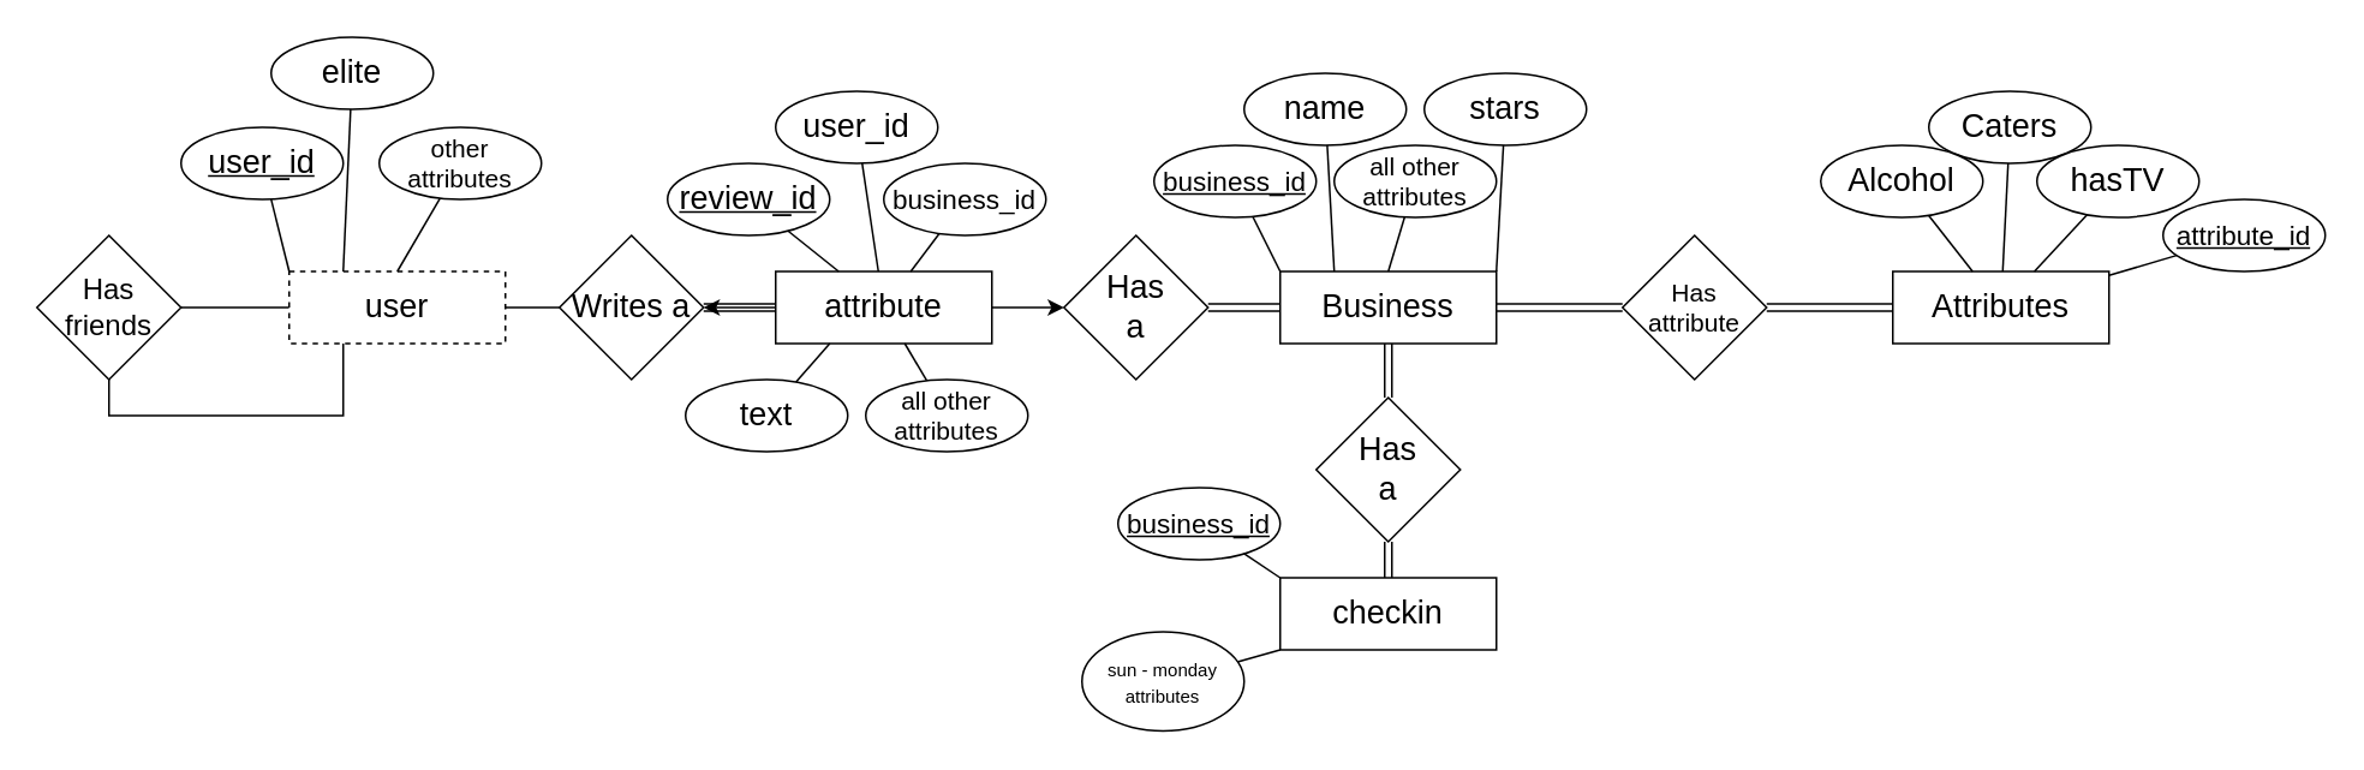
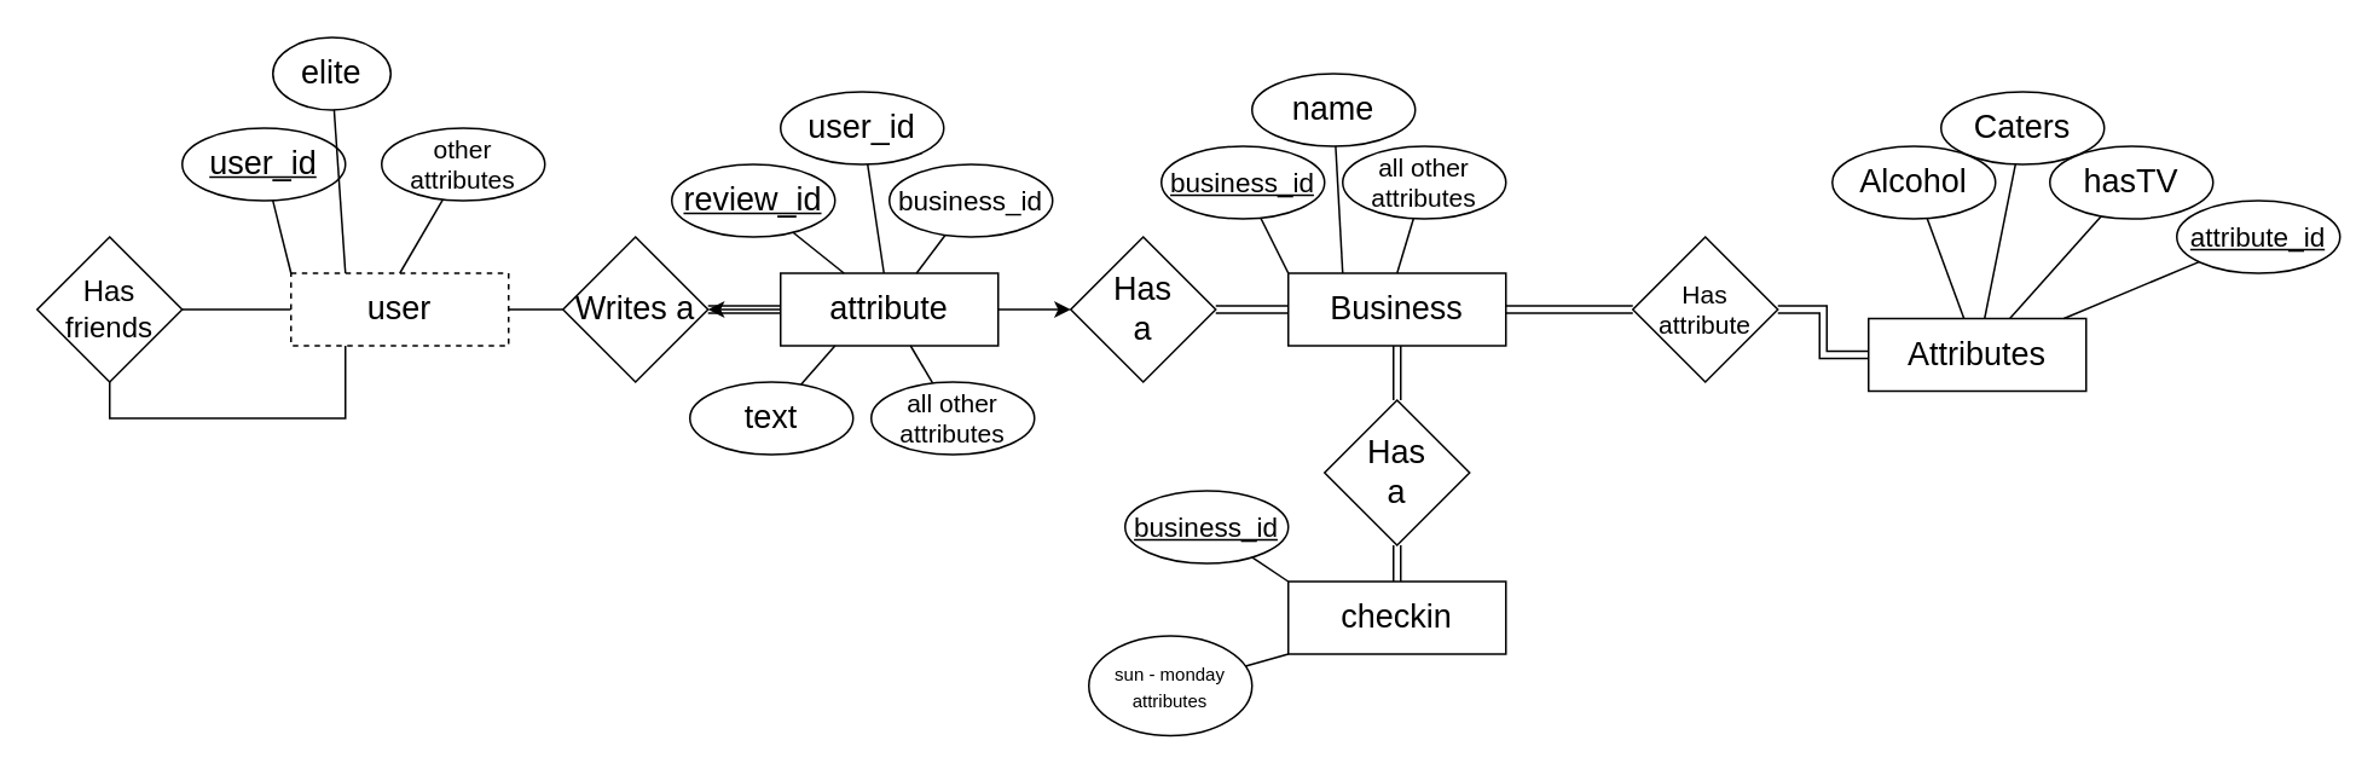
  <mxCell id="0" />
  <mxCell id="1" parent="0" />
  <mxCell id="2" style="edgeStyle=orthogonalEdgeStyle;rounded=0;orthogonalLoop=1;jettySize=auto;html=1;exitX=0.5;exitY=1;exitDx=0;exitDy=0;shape=link;" parent="1" source="5" target="16" edge="1"><mxGeometry relative="1" as="geometry" /></mxCell>
  <mxCell id="3" style="edgeStyle=orthogonalEdgeStyle;rounded=0;orthogonalLoop=1;jettySize=auto;html=1;exitX=0;exitY=0.5;exitDx=0;exitDy=0;entryX=1;entryY=0.5;entryDx=0;entryDy=0;shape=link;" parent="1" source="5" target="26" edge="1"><mxGeometry relative="1" as="geometry" /></mxCell>
  <mxCell id="4" style="edgeStyle=orthogonalEdgeStyle;rounded=0;orthogonalLoop=1;jettySize=auto;html=1;exitX=1;exitY=0.5;exitDx=0;exitDy=0;entryX=0;entryY=0.5;entryDx=0;entryDy=0;endArrow=none;endFill=0;shape=link;" parent="1" source="5" target="45" edge="1"><mxGeometry relative="1" as="geometry" /></mxCell>
  <mxCell id="5" value="&lt;font style=&quot;font-size: 18px;&quot;&gt;Business&lt;/font&gt;" style="rounded=0;whiteSpace=wrap;html=1;" parent="1" vertex="1"><mxGeometry x="710" y="150" width="120" height="40" as="geometry" /></mxCell>
  <mxCell id="6" value="&lt;font size=&quot;1&quot;&gt;&lt;u style=&quot;font-size: 15px;&quot;&gt;business_id&lt;/u&gt;&lt;/font&gt;" style="ellipse;whiteSpace=wrap;html=1;" parent="1" vertex="1"><mxGeometry x="640" y="80" width="90" height="40" as="geometry" /></mxCell>
  <mxCell id="7" value="" style="endArrow=none;html=1;rounded=0;exitX=0;exitY=0;exitDx=0;exitDy=0;" parent="1" source="5" target="6" edge="1"><mxGeometry width="50" height="50" relative="1" as="geometry"><mxPoint x="920" y="200" as="sourcePoint" /><mxPoint x="970" y="150" as="targetPoint" /></mxGeometry></mxCell>
  <mxCell id="8" value="&lt;font style=&quot;font-size: 18px;&quot;&gt;name&lt;/font&gt;" style="ellipse;whiteSpace=wrap;html=1;" parent="1" vertex="1"><mxGeometry x="690" y="40" width="90" height="40" as="geometry" /></mxCell>
  <mxCell id="9" value="" style="endArrow=none;html=1;rounded=0;entryX=0.25;entryY=0;entryDx=0;entryDy=0;" parent="1" source="8" target="5" edge="1"><mxGeometry width="50" height="50" relative="1" as="geometry"><mxPoint x="920" y="200" as="sourcePoint" /><mxPoint x="970" y="150" as="targetPoint" /></mxGeometry></mxCell>
  <mxCell id="10" value="&lt;font style=&quot;font-size: 14px;&quot;&gt;all other attributes&lt;br&gt;&lt;/font&gt;" style="ellipse;whiteSpace=wrap;html=1;" parent="1" vertex="1"><mxGeometry x="740" y="80" width="90" height="40" as="geometry" /></mxCell>
  <mxCell id="11" value="" style="endArrow=none;html=1;rounded=0;exitX=0.5;exitY=0;exitDx=0;exitDy=0;" parent="1" source="5" target="10" edge="1"><mxGeometry width="50" height="50" relative="1" as="geometry"><mxPoint x="920" y="200" as="sourcePoint" /><mxPoint x="970" y="150" as="targetPoint" /></mxGeometry></mxCell>
- <mxCell id="12" value="&lt;font style=&quot;font-size: 18px;&quot;&gt;stars&lt;/font&gt;" style="ellipse;whiteSpace=wrap;html=1;" parent="1" vertex="1"><mxGeometry x="790" y="40" width="90" height="40" as="geometry" /></mxCell>
- <mxCell id="13" value="" style="endArrow=none;html=1;rounded=0;exitX=1;exitY=0;exitDx=0;exitDy=0;" parent="1" source="5" target="12" edge="1"><mxGeometry width="50" height="50" relative="1" as="geometry"><mxPoint x="920" y="200" as="sourcePoint" /><mxPoint x="970" y="150" as="targetPoint" /></mxGeometry></mxCell>
  <mxCell id="14" style="edgeStyle=orthogonalEdgeStyle;rounded=0;orthogonalLoop=1;jettySize=auto;html=1;exitX=0.5;exitY=0;exitDx=0;exitDy=0;shape=link;" parent="1" source="15" target="16" edge="1"><mxGeometry relative="1" as="geometry" /></mxCell>
  <mxCell id="15" value="&lt;font style=&quot;font-size: 18px;&quot;&gt;checkin&lt;/font&gt;" style="rounded=0;whiteSpace=wrap;html=1;" parent="1" vertex="1"><mxGeometry x="710" y="320" width="120" height="40" as="geometry" /></mxCell>
  <mxCell id="16" value="&lt;div&gt;&lt;font style=&quot;font-size: 18px;&quot;&gt;Has&lt;/font&gt;&lt;/div&gt;&lt;div&gt;&lt;font style=&quot;font-size: 18px;&quot;&gt;a&lt;br&gt;&lt;/font&gt;&lt;/div&gt;" style="rhombus;whiteSpace=wrap;html=1;" parent="1" vertex="1"><mxGeometry x="730" y="220" width="80" height="80" as="geometry" /></mxCell>
  <mxCell id="17" value="&lt;font size=&quot;1&quot;&gt;&lt;u style=&quot;font-size: 15px;&quot;&gt;business_id&lt;/u&gt;&lt;/font&gt;" style="ellipse;whiteSpace=wrap;html=1;" parent="1" vertex="1"><mxGeometry x="620" y="270" width="90" height="40" as="geometry" /></mxCell>
  <mxCell id="18" value="" style="endArrow=none;html=1;rounded=0;entryX=0;entryY=0;entryDx=0;entryDy=0;" parent="1" source="17" target="15" edge="1"><mxGeometry width="50" height="50" relative="1" as="geometry"><mxPoint x="920" y="200" as="sourcePoint" /><mxPoint x="970" y="150" as="targetPoint" /></mxGeometry></mxCell>
  <mxCell id="19" style="edgeStyle=orthogonalEdgeStyle;rounded=0;orthogonalLoop=1;jettySize=auto;html=1;endArrow=none;endFill=0;" parent="1" source="20" target="34" edge="1"><mxGeometry relative="1" as="geometry" /></mxCell>
  <mxCell id="20" value="&lt;font style=&quot;font-size: 18px;&quot;&gt;user&lt;/font&gt;" style="rounded=0;whiteSpace=wrap;html=1;dashed=1;" parent="1" vertex="1"><mxGeometry x="160" y="150" width="120" height="40" as="geometry" /></mxCell>
  <mxCell id="21" style="edgeStyle=orthogonalEdgeStyle;rounded=0;orthogonalLoop=1;jettySize=auto;html=1;exitX=0;exitY=0.5;exitDx=0;exitDy=0;entryX=1;entryY=0.5;entryDx=0;entryDy=0;endArrow=classic;endFill=1;startArrow=none;startFill=0;shape=link;" parent="1" source="23" target="25" edge="1"><mxGeometry relative="1" as="geometry" /></mxCell>
  <mxCell id="22" style="edgeStyle=orthogonalEdgeStyle;rounded=0;orthogonalLoop=1;jettySize=auto;html=1;exitX=1;exitY=0.5;exitDx=0;exitDy=0;entryX=0;entryY=0.5;entryDx=0;entryDy=0;endArrow=classic;endFill=1;" parent="1" source="23" target="26" edge="1"><mxGeometry relative="1" as="geometry" /></mxCell>
  <mxCell id="23" value="&lt;font style=&quot;font-size: 18px;&quot;&gt;attribute&lt;/font&gt;" style="rounded=0;whiteSpace=wrap;html=1;" parent="1" vertex="1"><mxGeometry x="430" y="150" width="120" height="40" as="geometry" /></mxCell>
  <mxCell id="24" style="edgeStyle=orthogonalEdgeStyle;rounded=0;orthogonalLoop=1;jettySize=auto;html=1;exitX=0;exitY=0.5;exitDx=0;exitDy=0;endArrow=none;endFill=0;" parent="1" source="25" target="20" edge="1"><mxGeometry relative="1" as="geometry" /></mxCell>
  <mxCell id="25" value="&lt;div&gt;&lt;font style=&quot;font-size: 18px;&quot;&gt;Writes a&lt;br&gt;&lt;/font&gt;&lt;/div&gt;" style="rhombus;whiteSpace=wrap;html=1;" parent="1" vertex="1"><mxGeometry x="310" y="130" width="80" height="80" as="geometry" /></mxCell>
  <mxCell id="26" value="&lt;div&gt;&lt;font style=&quot;font-size: 18px;&quot;&gt;Has&lt;/font&gt;&lt;/div&gt;&lt;div&gt;&lt;font style=&quot;font-size: 18px;&quot;&gt;a&lt;br&gt;&lt;/font&gt;&lt;/div&gt;" style="rhombus;whiteSpace=wrap;html=1;" parent="1" vertex="1"><mxGeometry x="590" y="130" width="80" height="80" as="geometry" /></mxCell>
  <mxCell id="27" value="&lt;u&gt;&lt;font style=&quot;font-size: 18px;&quot;&gt;user_id&lt;/font&gt;&lt;/u&gt;" style="ellipse;whiteSpace=wrap;html=1;" parent="1" vertex="1"><mxGeometry x="100" y="70" width="90" height="40" as="geometry" /></mxCell>
  <mxCell id="28" value="" style="endArrow=none;html=1;rounded=0;exitX=0;exitY=0;exitDx=0;exitDy=0;" parent="1" source="20" target="27" edge="1"><mxGeometry width="50" height="50" relative="1" as="geometry"><mxPoint x="760" y="320" as="sourcePoint" /><mxPoint x="810" y="270" as="targetPoint" /></mxGeometry></mxCell>
- <mxCell id="29" value="&lt;font style=&quot;font-size: 18px;&quot;&gt;elite&lt;/font&gt;" style="ellipse;whiteSpace=wrap;html=1;" parent="1" vertex="1"><mxGeometry x="150" y="20" width="90" height="40" as="geometry" /></mxCell>
+ <mxCell id="29" value="&lt;font style=&quot;font-size: 18px;&quot;&gt;elite&lt;/font&gt;" style="ellipse;whiteSpace=wrap;html=1;" parent="1" vertex="1"><mxGeometry x="150" y="20" width="65" height="40" as="geometry" /></mxCell>
  <mxCell id="30" value="" style="endArrow=none;html=1;rounded=0;exitX=0.25;exitY=0;exitDx=0;exitDy=0;" parent="1" source="20" target="29" edge="1"><mxGeometry width="50" height="50" relative="1" as="geometry"><mxPoint x="100" y="320" as="sourcePoint" /><mxPoint x="150" y="270" as="targetPoint" /></mxGeometry></mxCell>
  <mxCell id="31" value="&lt;font style=&quot;font-size: 14px;&quot;&gt;other attributes&lt;br&gt;&lt;/font&gt;" style="ellipse;whiteSpace=wrap;html=1;" parent="1" vertex="1"><mxGeometry x="210" y="70" width="90" height="40" as="geometry" /></mxCell>
  <mxCell id="32" value="" style="endArrow=none;html=1;rounded=0;exitX=0.5;exitY=0;exitDx=0;exitDy=0;" parent="1" source="20" target="31" edge="1"><mxGeometry width="50" height="50" relative="1" as="geometry"><mxPoint x="100" y="320" as="sourcePoint" /><mxPoint x="150" y="270" as="targetPoint" /></mxGeometry></mxCell>
  <mxCell id="33" style="edgeStyle=orthogonalEdgeStyle;rounded=0;orthogonalLoop=1;jettySize=auto;html=1;exitX=0.5;exitY=1;exitDx=0;exitDy=0;entryX=0.25;entryY=1;entryDx=0;entryDy=0;endArrow=none;endFill=0;" parent="1" source="34" target="20" edge="1"><mxGeometry relative="1" as="geometry" /></mxCell>
  <mxCell id="34" value="&lt;font style=&quot;font-size: 16px;&quot;&gt;Has friends&lt;/font&gt;" style="rhombus;whiteSpace=wrap;html=1;" parent="1" vertex="1"><mxGeometry x="20" y="130" width="80" height="80" as="geometry" /></mxCell>
  <mxCell id="35" value="&lt;u&gt;&lt;font style=&quot;font-size: 18px;&quot;&gt;review_id&lt;/font&gt;&lt;/u&gt;" style="ellipse;whiteSpace=wrap;html=1;" parent="1" vertex="1"><mxGeometry x="370" y="90" width="90" height="40" as="geometry" /></mxCell>
  <mxCell id="36" value="" style="endArrow=none;html=1;rounded=0;" parent="1" source="23" target="35" edge="1"><mxGeometry width="50" height="50" relative="1" as="geometry"><mxPoint y="320" as="sourcePoint" x="670" /><mxPoint x="720" y="270" as="targetPoint" /></mxGeometry></mxCell>
  <mxCell id="37" value="&lt;font style=&quot;font-size: 18px;&quot;&gt;user_id&lt;/font&gt;" style="ellipse;whiteSpace=wrap;html=1;" parent="1" vertex="1"><mxGeometry x="430" y="50" width="90" height="40" as="geometry" /></mxCell>
  <mxCell id="38" value="" style="endArrow=none;html=1;rounded=0;" parent="1" source="23" target="37" edge="1"><mxGeometry width="50" height="50" relative="1" as="geometry"><mxPoint y="320" as="sourcePoint" x="670" /><mxPoint x="720" y="270" as="targetPoint" /></mxGeometry></mxCell>
  <mxCell id="39" value="&lt;font size=&quot;1&quot;&gt;&lt;span style=&quot;font-size: 15px;&quot;&gt;business_id&lt;/span&gt;&lt;/font&gt;" style="ellipse;whiteSpace=wrap;html=1;" parent="1" vertex="1"><mxGeometry x="490" y="90" width="90" height="40" as="geometry" /></mxCell>
  <mxCell id="40" value="" style="endArrow=none;html=1;rounded=0;" parent="1" source="23" target="39" edge="1"><mxGeometry width="50" height="50" relative="1" as="geometry"><mxPoint y="320" as="sourcePoint" x="670" /><mxPoint x="720" y="270" as="targetPoint" /></mxGeometry></mxCell>
  <mxCell id="41" value="&lt;font style=&quot;font-size: 18px;&quot;&gt;text&lt;/font&gt;" style="ellipse;whiteSpace=wrap;html=1;" parent="1" vertex="1"><mxGeometry x="380" y="210" width="90" height="40" as="geometry" /></mxCell>
  <mxCell id="42" value="" style="endArrow=none;html=1;rounded=0;entryX=0.25;entryY=1;entryDx=0;entryDy=0;" parent="1" source="41" target="23" edge="1"><mxGeometry width="50" height="50" relative="1" as="geometry"><mxPoint x="620" y="320" as="sourcePoint" /><mxPoint x="490" y="210" as="targetPoint" /></mxGeometry></mxCell>
  <mxCell id="43" value="&lt;font style=&quot;font-size: 14px;&quot;&gt;all other attributes&lt;br&gt;&lt;/font&gt;" style="ellipse;whiteSpace=wrap;html=1;" parent="1" vertex="1"><mxGeometry x="480" y="210" width="90" height="40" as="geometry" /></mxCell>
  <mxCell id="44" value="" style="endArrow=none;html=1;rounded=0;" parent="1" source="43" target="23" edge="1"><mxGeometry width="50" height="50" relative="1" as="geometry"><mxPoint x="620" y="320" as="sourcePoint" /><mxPoint y="270" as="targetPoint" x="670" /></mxGeometry></mxCell>
  <mxCell id="45" value="&lt;div style=&quot;font-size: 14px;&quot;&gt;&lt;font style=&quot;font-size: 14px;&quot;&gt;Has&lt;/font&gt;&lt;/div&gt;&lt;div style=&quot;font-size: 14px;&quot;&gt;&lt;font style=&quot;font-size: 14px;&quot;&gt;attribute&lt;font style=&quot;font-size: 14px;&quot;&gt;&lt;br&gt;&lt;/font&gt;&lt;/font&gt;&lt;/div&gt;" style="rhombus;whiteSpace=wrap;html=1;" parent="1" vertex="1"><mxGeometry x="900" y="130" width="80" height="80" as="geometry" /></mxCell>
  <mxCell id="46" style="edgeStyle=orthogonalEdgeStyle;rounded=0;orthogonalLoop=1;jettySize=auto;html=1;exitX=0;exitY=0.5;exitDx=0;exitDy=0;entryX=1;entryY=0.5;entryDx=0;entryDy=0;endArrow=none;endFill=0;shape=link;" parent="1" source="47" target="45" edge="1"><mxGeometry relative="1" as="geometry" /></mxCell>
- <mxCell id="47" value="&lt;font style=&quot;font-size: 18px;&quot;&gt;Attributes&lt;/font&gt;" style="rounded=0;whiteSpace=wrap;html=1;" parent="1" vertex="1"><mxGeometry x="1050" y="150" width="120" height="40" as="geometry" /></mxCell>
+ <mxCell id="47" value="&lt;font style=&quot;font-size: 18px;&quot;&gt;Attributes&lt;/font&gt;" style="rounded=0;whiteSpace=wrap;html=1;" parent="1" vertex="1"><mxGeometry x="1030" y="175" width="120" height="40" as="geometry" /></mxCell>
  <mxCell id="48" value="&lt;font style=&quot;font-size: 18px;&quot;&gt;Caters&lt;/font&gt;" style="ellipse;whiteSpace=wrap;html=1;" parent="1" vertex="1"><mxGeometry x="1070" y="50" width="90" height="40" as="geometry" /></mxCell>
  <mxCell id="49" value="&lt;font style=&quot;font-size: 18px;&quot;&gt;Alcohol&lt;/font&gt;" style="ellipse;whiteSpace=wrap;html=1;" parent="1" vertex="1"><mxGeometry x="1010" y="80" width="90" height="40" as="geometry" /></mxCell>
  <mxCell id="50" value="&lt;div&gt;&lt;font style=&quot;font-size: 18px;&quot;&gt;hasTV&lt;/font&gt;&lt;/div&gt;" style="ellipse;whiteSpace=wrap;html=1;" parent="1" vertex="1"><mxGeometry x="1130" y="80" width="90" height="40" as="geometry" /></mxCell>
  <mxCell id="51" value="" style="endArrow=none;html=1;rounded=0;" parent="1" source="47" target="50" edge="1"><mxGeometry width="50" height="50" relative="1" as="geometry"><mxPoint x="930" y="320" as="sourcePoint" /><mxPoint x="980" y="270" as="targetPoint" /></mxGeometry></mxCell>
  <mxCell id="52" value="" style="endArrow=none;html=1;rounded=0;" parent="1" source="47" target="48" edge="1"><mxGeometry width="50" height="50" relative="1" as="geometry"><mxPoint x="930" y="320" as="sourcePoint" /><mxPoint x="980" y="270" as="targetPoint" /></mxGeometry></mxCell>
  <mxCell id="53" value="" style="endArrow=none;html=1;rounded=0;" parent="1" source="47" target="49" edge="1"><mxGeometry width="50" height="50" relative="1" as="geometry"><mxPoint x="930" y="320" as="sourcePoint" /><mxPoint x="980" y="270" as="targetPoint" /></mxGeometry></mxCell>
  <mxCell id="54" value="&lt;font size=&quot;1&quot;&gt;&lt;u style=&quot;font-size: 15px;&quot;&gt;attribute_id&lt;/u&gt;&lt;/font&gt;" style="ellipse;whiteSpace=wrap;html=1;" parent="1" vertex="1"><mxGeometry x="1200" y="110" width="90" height="40" as="geometry" /></mxCell>
  <mxCell id="55" value="" style="endArrow=none;html=1;rounded=0;" parent="1" source="47" target="54" edge="1"><mxGeometry width="50" height="50" relative="1" as="geometry"><mxPoint x="930" y="320" as="sourcePoint" /><mxPoint x="980" y="270" as="targetPoint" /></mxGeometry></mxCell>
  <mxCell id="56" value="" style="endArrow=classic;html=1;rounded=0;entryX=1;entryY=0.5;entryDx=0;entryDy=0;exitX=0;exitY=0.5;exitDx=0;exitDy=0;" parent="1" source="23" target="25" edge="1"><mxGeometry width="50" height="50" relative="1" as="geometry"><mxPoint x="440" y="320" as="sourcePoint" /><mxPoint x="490" y="270" as="targetPoint" /></mxGeometry></mxCell>
  <mxCell id="57" value="&lt;div&gt;&lt;font size=&quot;1&quot;&gt;sun - monday&lt;/font&gt;&lt;/div&gt;&lt;div&gt;&lt;font size=&quot;1&quot;&gt;attributes&lt;br&gt;&lt;/font&gt;&lt;/div&gt;" style="ellipse;whiteSpace=wrap;html=1;" parent="1" vertex="1"><mxGeometry x="600" y="350" width="90" height="55" as="geometry" /></mxCell>
  <mxCell id="58" value="" style="endArrow=none;html=1;rounded=0;entryX=0;entryY=1;entryDx=0;entryDy=0;" edge="1" parent="1" source="57" target="15"><mxGeometry width="50" height="50" relative="1" as="geometry"><mxPoint x="620" y="200" as="sourcePoint" /><mxPoint y="150" as="targetPoint" x="670" /></mxGeometry></mxCell>
